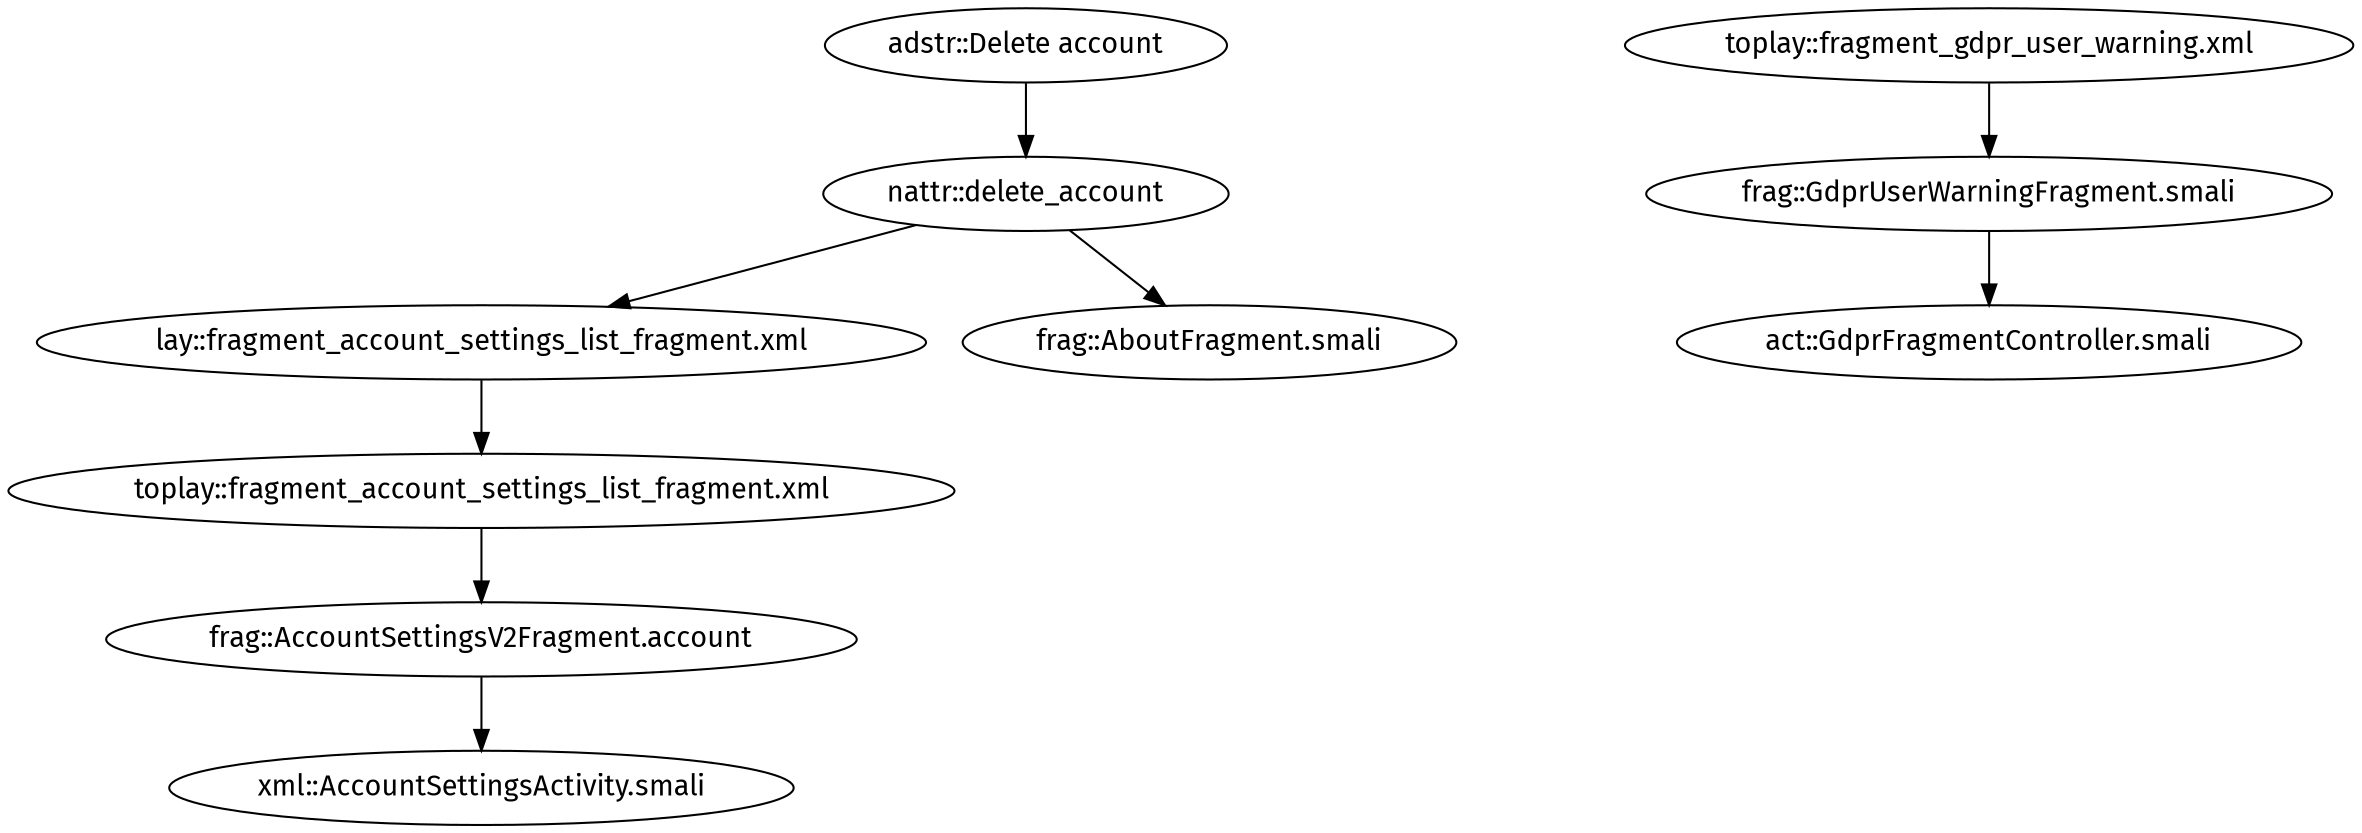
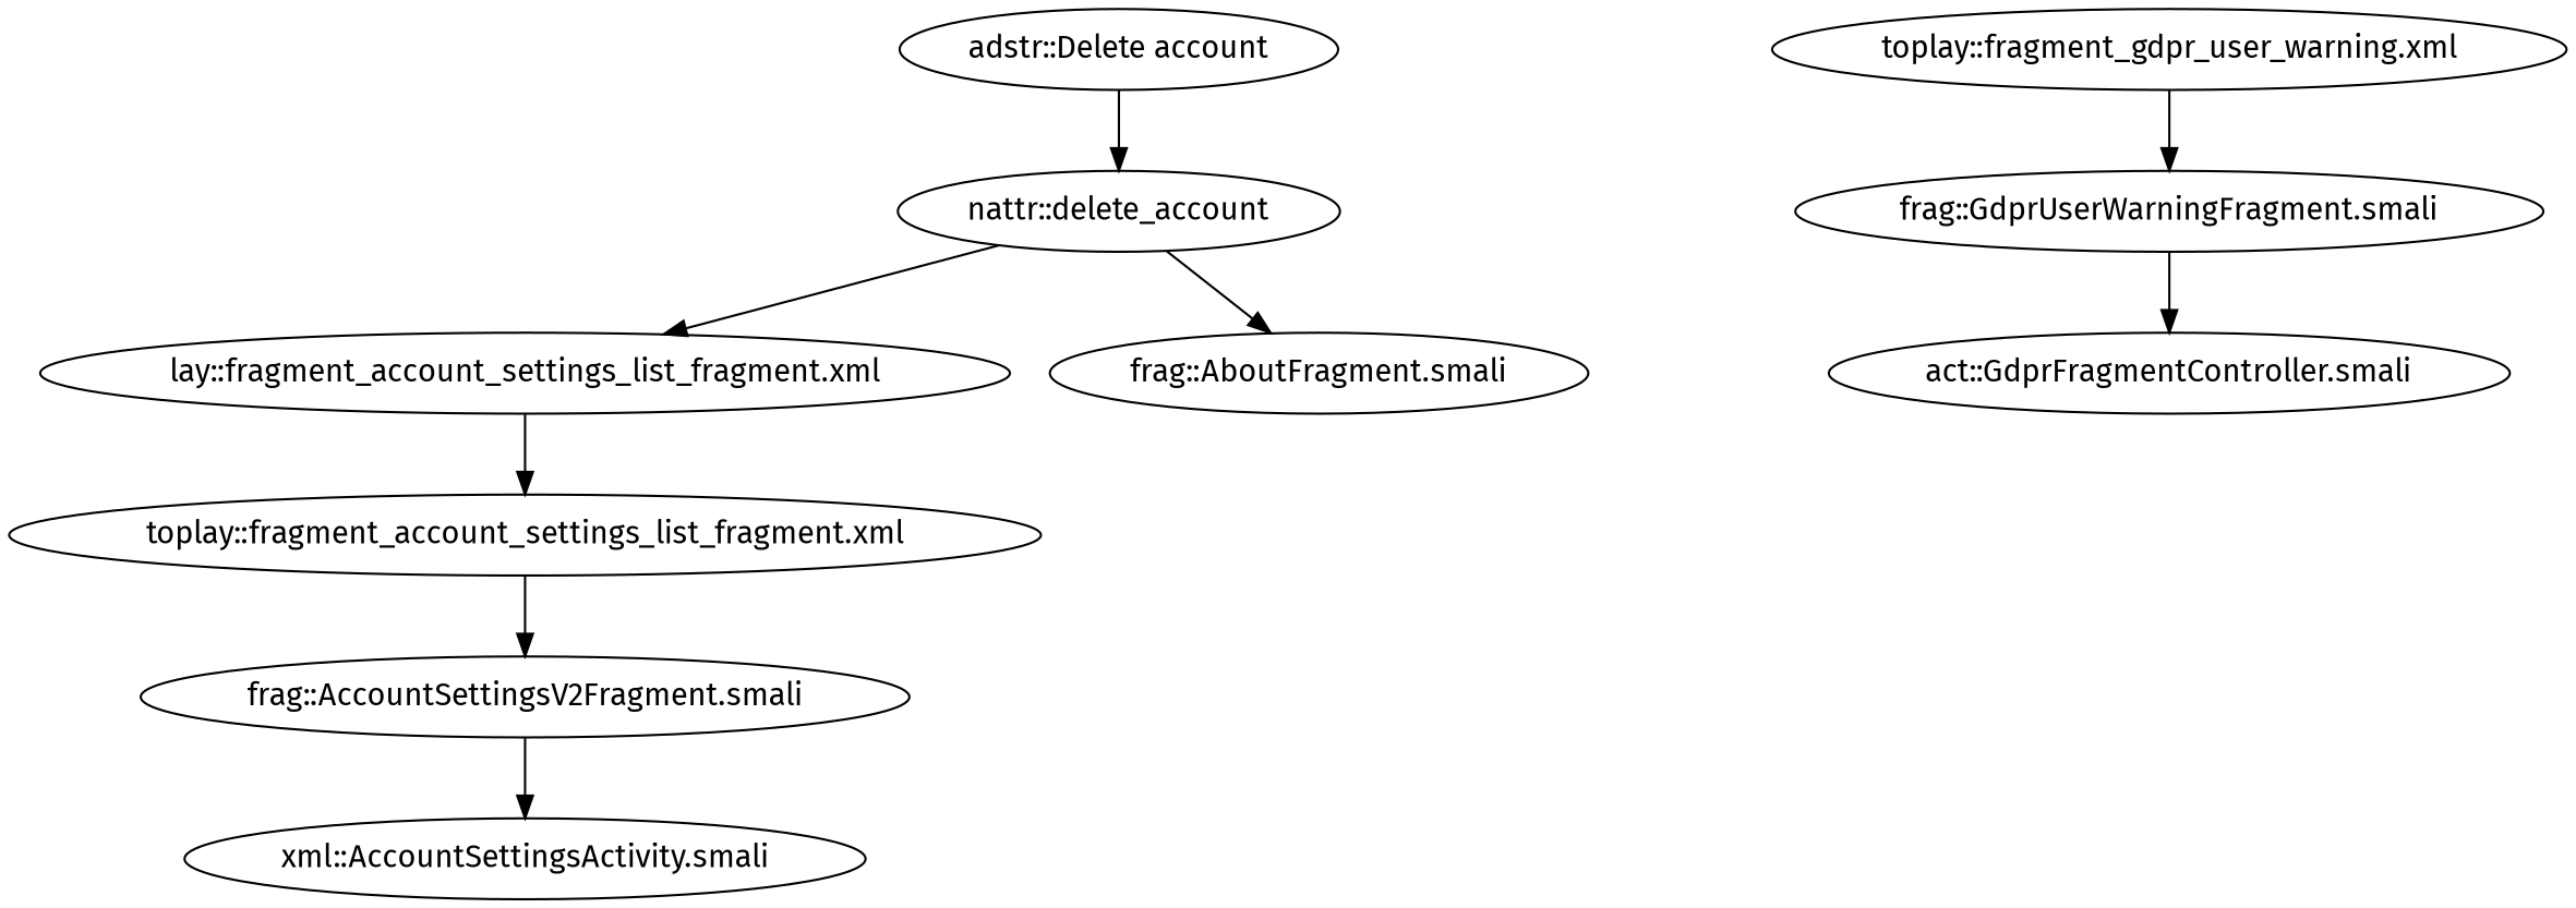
  digraph {
    fontname="Fira Sans"
    node [fontname="Fira Sans"]
    edge [fontname="Fira Sans"]
    "adstr::Delete account"
    "nattr::delete_account"
    "lay::fragment_account_settings_list_fragment.xml"
    "frag::AboutFragment.smali"
    "toplay::fragment_account_settings_list_fragment.xml"
    "toplay::fragment_gdpr_user_warning.xml"
    "frag::GdprUserWarningFragment.smali"
-   "frag::AccountSettingsV2Fragment.smali" [label="frag::AccountSettingsV2Fragment.account"]
+   "frag::AccountSettingsV2Fragment.smali"
    "act::GdprFragmentController.smali"
    n10 [label="xml::AccountSettingsActivity.smali"]
    "adstr::Delete account" -> "nattr::delete_account"
    "nattr::delete_account" -> "lay::fragment_account_settings_list_fragment.xml"
    "nattr::delete_account" -> "frag::AboutFragment.smali"
    "lay::fragment_account_settings_list_fragment.xml" -> "toplay::fragment_account_settings_list_fragment.xml"
    "toplay::fragment_account_settings_list_fragment.xml" -> "frag::AccountSettingsV2Fragment.smali"
    "toplay::fragment_gdpr_user_warning.xml" -> "frag::GdprUserWarningFragment.smali"
    "frag::GdprUserWarningFragment.smali" -> "act::GdprFragmentController.smali"
    "frag::AccountSettingsV2Fragment.smali" -> n10
  }
